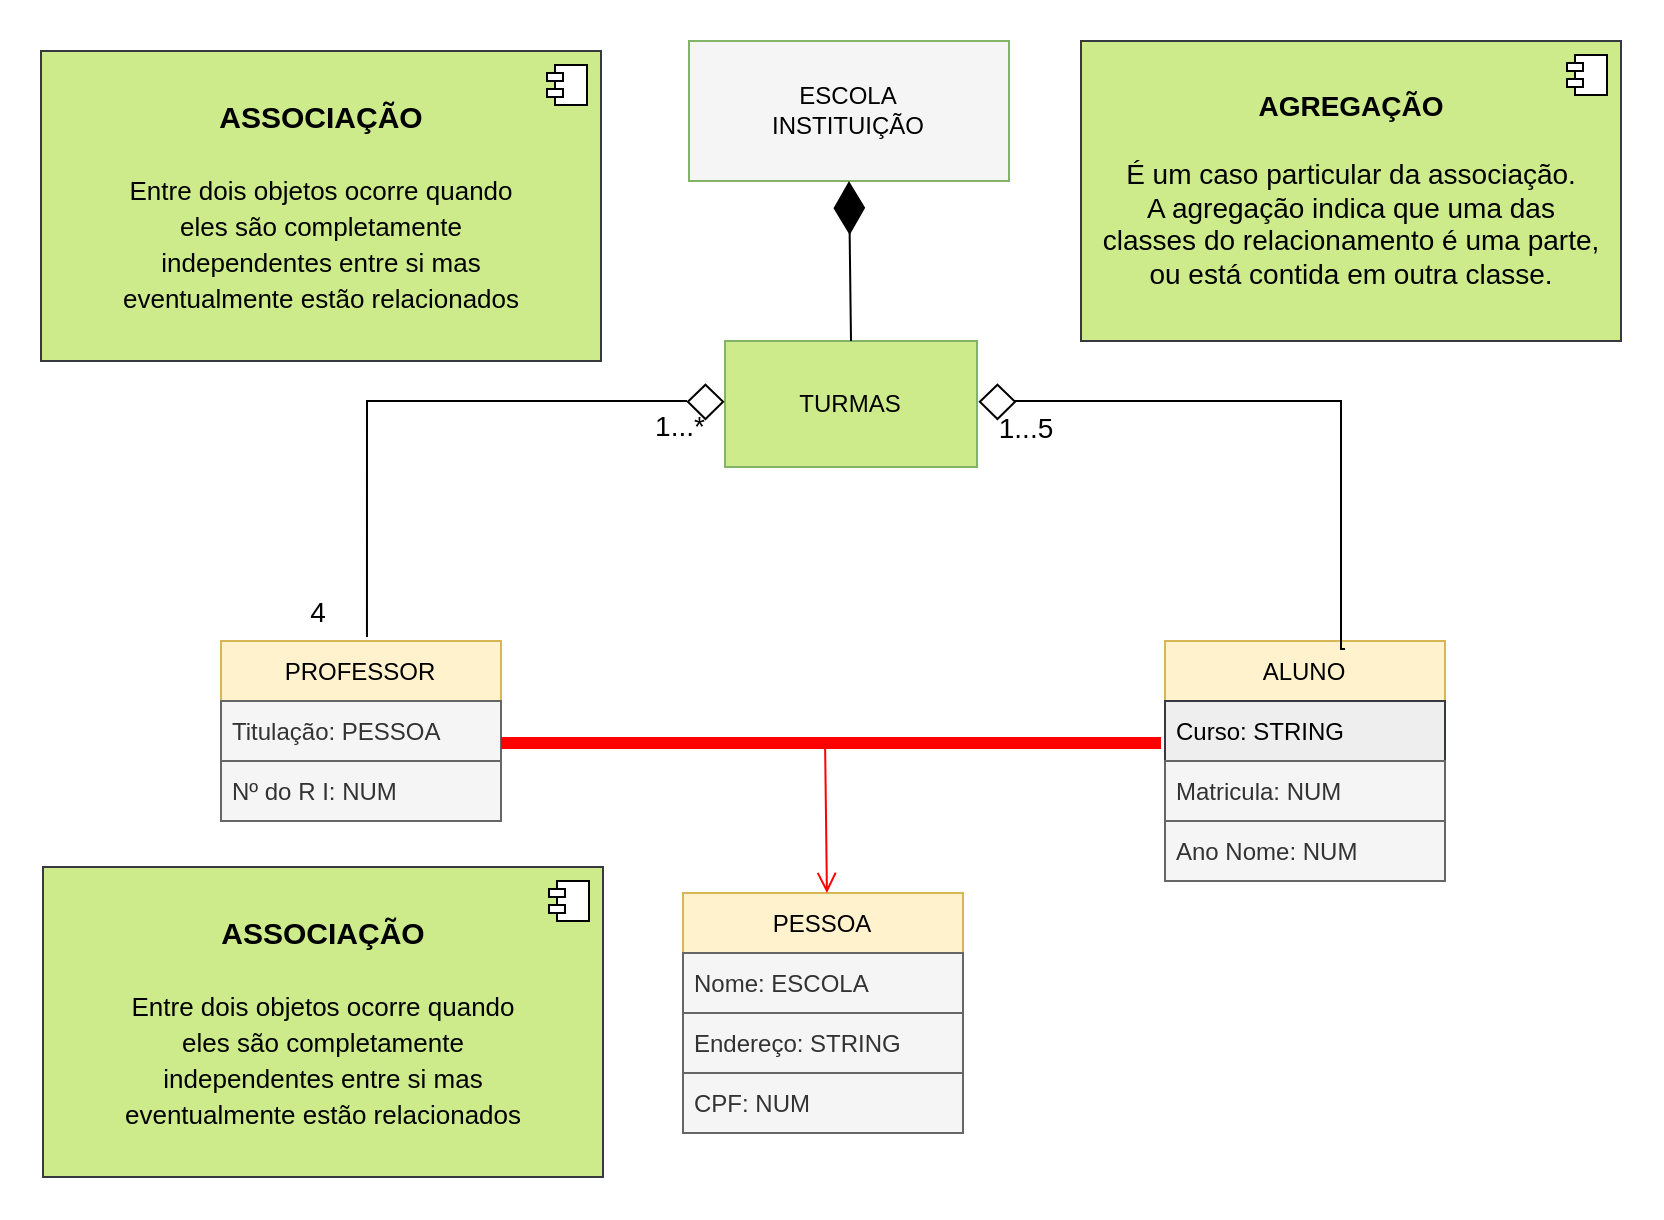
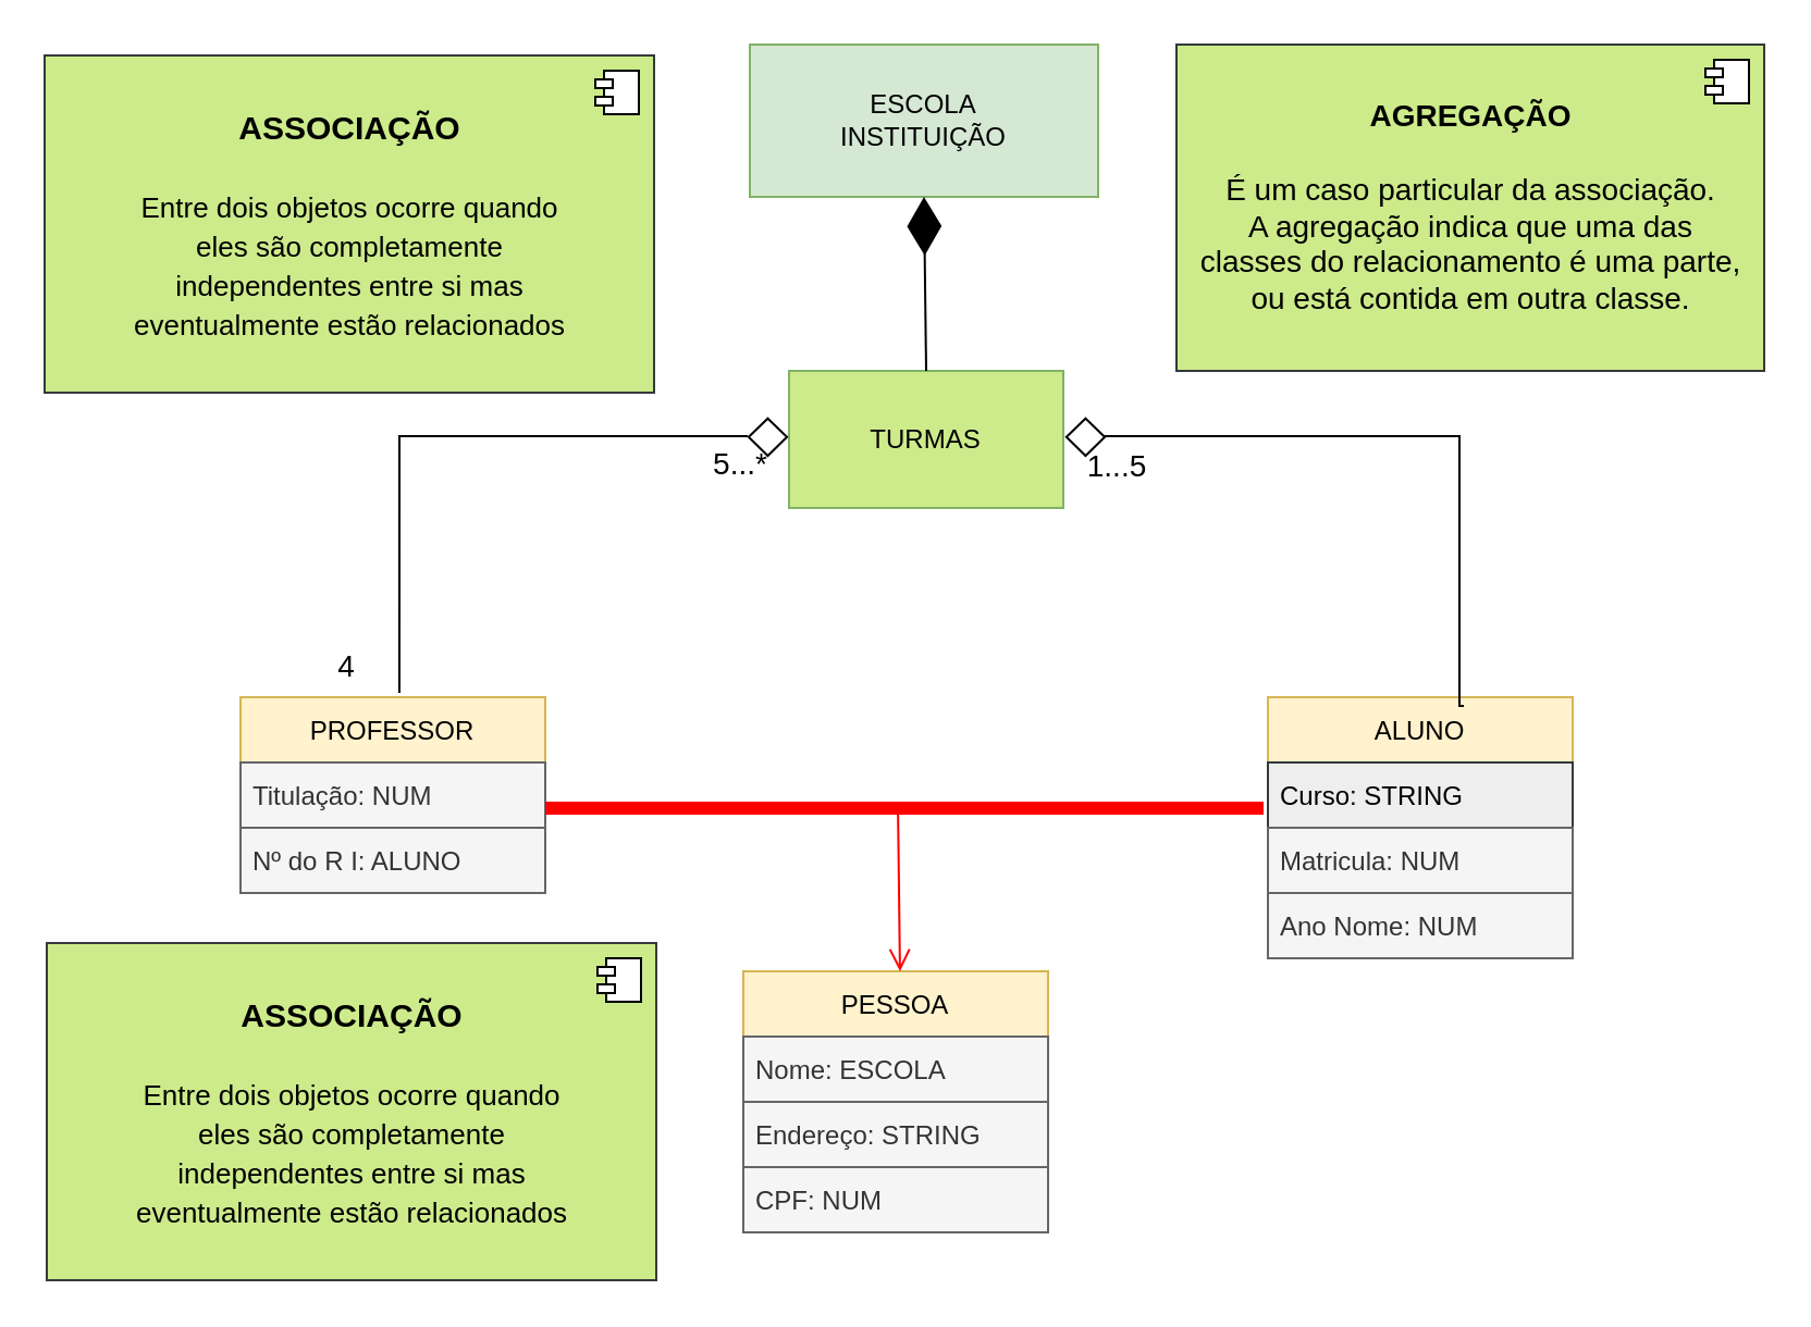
  <mxCell id="0" />
  <mxCell id="1" parent="0" />
- <mxCell id="2" value="&lt;div&gt;ESCOLA&lt;/div&gt;&lt;div&gt;INSTITUIÇÃO&lt;br&gt;&lt;/div&gt;" style="rounded=0;whiteSpace=wrap;html=1;fillColor=#f5f5f5;strokeColor=#82b366;" vertex="1" parent="1"><mxGeometry x="344" y="20" width="160" height="70" as="geometry" /></mxCell>
+ <mxCell id="2" value="&lt;div&gt;ESCOLA&lt;/div&gt;&lt;div&gt;INSTITUIÇÃO&lt;br&gt;&lt;/div&gt;" style="rounded=0;whiteSpace=wrap;html=1;fillColor=#d5e8d4;strokeColor=#82b366;" vertex="1" parent="1"><mxGeometry x="344" y="20" width="160" height="70" as="geometry" /></mxCell>
  <mxCell id="3" value="TURMAS" style="rounded=0;whiteSpace=wrap;html=1;fillColor=#cdeb8b;strokeColor=#82b366;" vertex="1" parent="1"><mxGeometry x="362" y="170" width="126" height="63" as="geometry" /></mxCell>
  <mxCell id="4" value="PROFESSOR" style="swimlane;fontStyle=0;childLayout=stackLayout;horizontal=1;startSize=30;horizontalStack=0;resizeParent=1;resizeParentMax=0;resizeLast=0;collapsible=1;marginBottom=0;fillColor=#fff2cc;strokeColor=#d6b656;" vertex="1" parent="1"><mxGeometry x="110" y="320" width="140" height="90" as="geometry" /></mxCell>
- <mxCell id="5" value="Titulação: PESSOA" style="text;strokeColor=#666666;fillColor=#f5f5f5;align=left;verticalAlign=middle;spacingLeft=4;spacingRight=4;overflow=hidden;points=[[0,0.5],[1,0.5]];portConstraint=eastwest;rotatable=0;fontColor=#333333;" vertex="1" parent="4"><mxGeometry y="30" width="140" height="30" as="geometry" /></mxCell>
- <mxCell id="6" value="Nº do R I: NUM" style="text;strokeColor=#666666;fillColor=#f5f5f5;align=left;verticalAlign=middle;spacingLeft=4;spacingRight=4;overflow=hidden;points=[[0,0.5],[1,0.5]];portConstraint=eastwest;rotatable=0;fontColor=#333333;" vertex="1" parent="4"><mxGeometry y="60" width="140" height="30" as="geometry" /></mxCell>
+ <mxCell id="5" value="Titulação: NUM" style="text;strokeColor=#666666;fillColor=#f5f5f5;align=left;verticalAlign=middle;spacingLeft=4;spacingRight=4;overflow=hidden;points=[[0,0.5],[1,0.5]];portConstraint=eastwest;rotatable=0;fontColor=#333333;" vertex="1" parent="4"><mxGeometry y="30" width="140" height="30" as="geometry" /></mxCell>
+ <mxCell id="6" value="Nº do R I: ALUNO" style="text;strokeColor=#666666;fillColor=#f5f5f5;align=left;verticalAlign=middle;spacingLeft=4;spacingRight=4;overflow=hidden;points=[[0,0.5],[1,0.5]];portConstraint=eastwest;rotatable=0;fontColor=#333333;" vertex="1" parent="4"><mxGeometry y="60" width="140" height="30" as="geometry" /></mxCell>
  <mxCell id="7" value="ALUNO" style="swimlane;fontStyle=0;childLayout=stackLayout;horizontal=1;startSize=30;horizontalStack=0;resizeParent=1;resizeParentMax=0;resizeLast=0;collapsible=1;marginBottom=0;fillColor=#fff2cc;strokeColor=#d6b656;" vertex="1" parent="1"><mxGeometry x="582" y="320" width="140" height="120" as="geometry" /></mxCell>
  <mxCell id="8" value="Curso: STRING" style="text;align=left;verticalAlign=middle;spacingLeft=4;spacingRight=4;overflow=hidden;points=[[0,0.5],[1,0.5]];portConstraint=eastwest;rotatable=0;fillColor=#eeeeee;strokeColor=#36393d;" vertex="1" parent="7"><mxGeometry y="30" width="140" height="30" as="geometry" /></mxCell>
  <mxCell id="9" value="Matricula: NUM" style="text;strokeColor=#666666;fillColor=#f5f5f5;align=left;verticalAlign=middle;spacingLeft=4;spacingRight=4;overflow=hidden;points=[[0,0.5],[1,0.5]];portConstraint=eastwest;rotatable=0;fontColor=#333333;" vertex="1" parent="7"><mxGeometry y="60" width="140" height="30" as="geometry" /></mxCell>
  <mxCell id="10" value="Ano Nome: NUM" style="text;strokeColor=#666666;fillColor=#f5f5f5;align=left;verticalAlign=middle;spacingLeft=4;spacingRight=4;overflow=hidden;points=[[0,0.5],[1,0.5]];portConstraint=eastwest;rotatable=0;fontColor=#333333;" vertex="1" parent="7"><mxGeometry y="90" width="140" height="30" as="geometry" /></mxCell>
  <mxCell id="11" value="PESSOA" style="swimlane;fontStyle=0;childLayout=stackLayout;horizontal=1;startSize=30;horizontalStack=0;resizeParent=1;resizeParentMax=0;resizeLast=0;collapsible=1;marginBottom=0;fillColor=#fff2cc;strokeColor=#d6b656;" vertex="1" parent="1"><mxGeometry x="341" y="446" width="140" height="120" as="geometry" /></mxCell>
  <mxCell id="12" value="Nome: ESCOLA" style="text;strokeColor=#666666;fillColor=#f5f5f5;align=left;verticalAlign=middle;spacingLeft=4;spacingRight=4;overflow=hidden;points=[[0,0.5],[1,0.5]];portConstraint=eastwest;rotatable=0;fontColor=#333333;" vertex="1" parent="11"><mxGeometry y="30" width="140" height="30" as="geometry" /></mxCell>
  <mxCell id="13" value="Endereço: STRING" style="text;strokeColor=#666666;fillColor=#f5f5f5;align=left;verticalAlign=middle;spacingLeft=4;spacingRight=4;overflow=hidden;points=[[0,0.5],[1,0.5]];portConstraint=eastwest;rotatable=0;fontColor=#333333;" vertex="1" parent="11"><mxGeometry y="60" width="140" height="30" as="geometry" /></mxCell>
  <mxCell id="14" value="CPF: NUM" style="text;strokeColor=#666666;fillColor=#f5f5f5;align=left;verticalAlign=middle;spacingLeft=4;spacingRight=4;overflow=hidden;points=[[0,0.5],[1,0.5]];portConstraint=eastwest;rotatable=0;fontColor=#333333;" vertex="1" parent="11"><mxGeometry y="90" width="140" height="30" as="geometry" /></mxCell>
  <mxCell id="15" value="" style="endArrow=diamondThin;endFill=1;endSize=24;html=1;rounded=0;fontSize=15;exitX=0.5;exitY=0;exitDx=0;exitDy=0;" edge="1" parent="1" source="3"><mxGeometry width="160" relative="1" as="geometry"><mxPoint x="424" y="160" as="sourcePoint" /><mxPoint x="424" y="90" as="targetPoint" /><Array as="points" /></mxGeometry></mxCell>
  <mxCell id="16" value="" style="shape=line;html=1;strokeWidth=6;strokeColor=#ff0000;fontSize=15;" vertex="1" parent="1"><mxGeometry x="250" y="366" width="330" height="10" as="geometry" /></mxCell>
  <mxCell id="17" value="" style="edgeStyle=orthogonalEdgeStyle;html=1;verticalAlign=bottom;endArrow=open;endSize=8;strokeColor=#ff0000;rounded=0;fontSize=15;exitX=0.491;exitY=0.46;exitDx=0;exitDy=0;exitPerimeter=0;" edge="1" source="16" parent="1"><mxGeometry relative="1" as="geometry"><mxPoint x="412.98" y="446" as="targetPoint" /><mxPoint x="413" y="380" as="sourcePoint" /><Array as="points"><mxPoint x="413" y="371" /></Array></mxGeometry></mxCell>
  <mxCell id="18" value="" style="endArrow=none;html=1;edgeStyle=orthogonalEdgeStyle;rounded=0;fontSize=15;exitX=0.357;exitY=-0.022;exitDx=0;exitDy=0;exitPerimeter=0;" edge="1" parent="1"><mxGeometry relative="1" as="geometry"><mxPoint x="182.98" y="318.02" as="sourcePoint" /><mxPoint x="343" y="200" as="targetPoint" /><Array as="points"><mxPoint x="183" y="200" /></Array></mxGeometry></mxCell>
  <mxCell id="19" value="" style="endArrow=none;html=1;edgeStyle=orthogonalEdgeStyle;rounded=0;fontSize=15;entryX=0.643;entryY=0.033;entryDx=0;entryDy=0;entryPerimeter=0;" edge="1" parent="1" target="7"><mxGeometry relative="1" as="geometry"><mxPoint x="490" y="200" as="sourcePoint" /><mxPoint x="670" y="210" as="targetPoint" /><Array as="points"><mxPoint x="670" y="200" /></Array></mxGeometry></mxCell>
  <mxCell id="20" value="&lt;div&gt;&lt;b&gt;ASSOCIAÇÃO&lt;/b&gt;&lt;/div&gt;&lt;div&gt;&lt;b&gt;&lt;br&gt;&lt;/b&gt;&lt;/div&gt;&lt;div&gt;&lt;font style=&quot;font-size: 13px&quot;&gt;Entre dois objetos &lt;/font&gt;&lt;font style=&quot;font-size: 13px&quot;&gt;ocorre quando &lt;br&gt;&lt;/font&gt;&lt;/div&gt;&lt;div&gt;&lt;font style=&quot;font-size: 13px&quot;&gt;eles são completamente &lt;br&gt;&lt;/font&gt;&lt;/div&gt;&lt;div&gt;&lt;font style=&quot;font-size: 13px&quot;&gt;independentes entre si mas &lt;br&gt;&lt;/font&gt;&lt;/div&gt;&lt;div&gt;&lt;font style=&quot;font-size: 13px&quot;&gt;eventualmente estão relacionados &lt;/font&gt;&lt;/div&gt;" style="html=1;dropTarget=0;fontSize=15;fillColor=#cdeb8b;strokeColor=#36393d;" vertex="1" parent="1"><mxGeometry x="20" y="25" width="280" height="155" as="geometry" /></mxCell>
  <mxCell id="21" value="" style="shape=module;jettyWidth=8;jettyHeight=4;fontSize=15;" vertex="1" parent="20"><mxGeometry x="1" width="20" height="20" relative="1" as="geometry"><mxPoint x="-27" y="7" as="offset" /></mxGeometry></mxCell>
  <mxCell id="22" value="&lt;div&gt;&lt;b&gt;AGREGAÇÃO&lt;/b&gt;&lt;/div&gt;&lt;div&gt;&lt;b&gt;&lt;br&gt;&lt;/b&gt;&lt;/div&gt;&lt;div&gt;&lt;span style=&quot;left: 141.833px ; top: 638.023px ; font-family: sans-serif ; transform: scalex(0.997)&quot; dir=&quot;ltr&quot;&gt;É um caso particular da associação. &lt;br&gt;&lt;/span&gt;&lt;/div&gt;&lt;div&gt;&lt;span style=&quot;left: 141.833px ; top: 638.023px ; font-family: sans-serif ; transform: scalex(0.997)&quot; dir=&quot;ltr&quot;&gt;A agregação indica que uma das &lt;br&gt;&lt;/span&gt;&lt;/div&gt;&lt;div&gt;&lt;span style=&quot;left: 141.833px ; top: 638.023px ; font-family: sans-serif ; transform: scalex(0.997)&quot; dir=&quot;ltr&quot;&gt;classes do&lt;/span&gt;&lt;span style=&quot;left: 141.833px ; top: 656.356px ; font-family: sans-serif ; transform: scalex(0.996)&quot; dir=&quot;ltr&quot;&gt; relacionamento é uma parte, &lt;br&gt;&lt;/span&gt;&lt;/div&gt;&lt;div&gt;&lt;span style=&quot;left: 141.833px ; top: 656.356px ; font-family: sans-serif ; transform: scalex(0.996)&quot; dir=&quot;ltr&quot;&gt;ou está contida em outra classe.&lt;/span&gt;&lt;/div&gt;" style="html=1;dropTarget=0;fontSize=14;fillColor=#cdeb8b;strokeColor=#36393d;" vertex="1" parent="1"><mxGeometry x="540" y="20" width="270" height="150" as="geometry" /></mxCell>
  <mxCell id="23" value="" style="shape=module;jettyWidth=8;jettyHeight=4;fontSize=14;" vertex="1" parent="22"><mxGeometry x="1" width="20" height="20" relative="1" as="geometry"><mxPoint x="-27" y="7" as="offset" /></mxGeometry></mxCell>
- <mxCell id="24" value="1...*" style="text;html=1;align=center;verticalAlign=middle;whiteSpace=wrap;rounded=0;fontSize=14;" vertex="1" parent="1"><mxGeometry x="320" y="203" width="40" height="20" as="geometry" /></mxCell>
+ <mxCell id="24" value="5...*" style="text;html=1;align=center;verticalAlign=middle;whiteSpace=wrap;rounded=0;fontSize=14;" vertex="1" parent="1"><mxGeometry x="320" y="203" width="40" height="20" as="geometry" /></mxCell>
  <mxCell id="25" value="4" style="text;html=1;align=center;verticalAlign=middle;whiteSpace=wrap;rounded=0;fontSize=14;" vertex="1" parent="1"><mxGeometry x="139" y="296" width="40" height="20" as="geometry" /></mxCell>
  <mxCell id="26" value="1...5" style="text;html=1;align=center;verticalAlign=middle;whiteSpace=wrap;rounded=0;fontSize=14;" vertex="1" parent="1"><mxGeometry x="493" y="204" width="40" height="20" as="geometry" /></mxCell>
  <mxCell id="27" value="&lt;div&gt;&lt;b&gt;ASSOCIAÇÃO&lt;/b&gt;&lt;/div&gt;&lt;div&gt;&lt;b&gt;&lt;br&gt;&lt;/b&gt;&lt;/div&gt;&lt;div&gt;&lt;font style=&quot;font-size: 13px&quot;&gt;Entre dois objetos &lt;/font&gt;&lt;font style=&quot;font-size: 13px&quot;&gt;ocorre quando &lt;br&gt;&lt;/font&gt;&lt;/div&gt;&lt;div&gt;&lt;font style=&quot;font-size: 13px&quot;&gt;eles são completamente &lt;br&gt;&lt;/font&gt;&lt;/div&gt;&lt;div&gt;&lt;font style=&quot;font-size: 13px&quot;&gt;independentes entre si mas &lt;br&gt;&lt;/font&gt;&lt;/div&gt;&lt;div&gt;&lt;font style=&quot;font-size: 13px&quot;&gt;eventualmente estão relacionados &lt;/font&gt;&lt;/div&gt;" style="html=1;dropTarget=0;fontSize=15;fillColor=#cdeb8b;strokeColor=#36393d;" vertex="1" parent="1"><mxGeometry x="21" y="433" width="280" height="155" as="geometry" /></mxCell>
  <mxCell id="28" value="" style="shape=module;jettyWidth=8;jettyHeight=4;fontSize=15;" vertex="1" parent="27"><mxGeometry x="1" width="20" height="20" relative="1" as="geometry"><mxPoint x="-27" y="7" as="offset" /></mxGeometry></mxCell>
  <mxCell id="29" value="" style="rhombus;whiteSpace=wrap;html=1;fontSize=14;direction=east;rotation=0;" vertex="1" parent="1"><mxGeometry x="343.43" y="191.83" width="17.61" height="17.17" as="geometry" /></mxCell>
  <mxCell id="30" value="" style="rhombus;whiteSpace=wrap;html=1;fontSize=14;direction=east;rotation=0;" vertex="1" parent="1"><mxGeometry x="489.43" y="191.83" width="17.61" height="17.17" as="geometry" /></mxCell>
